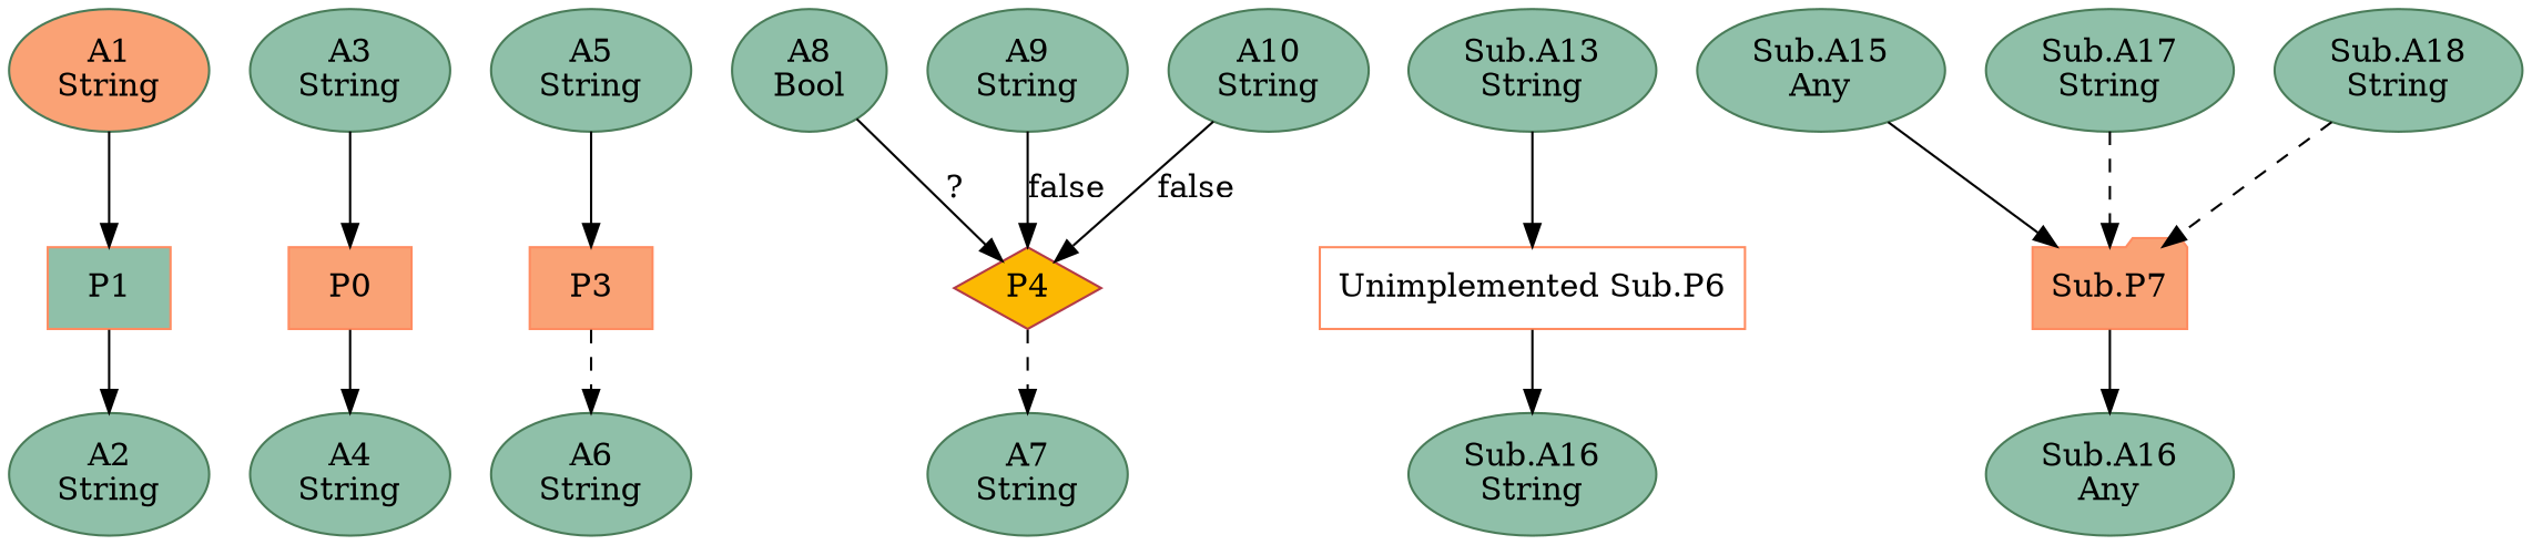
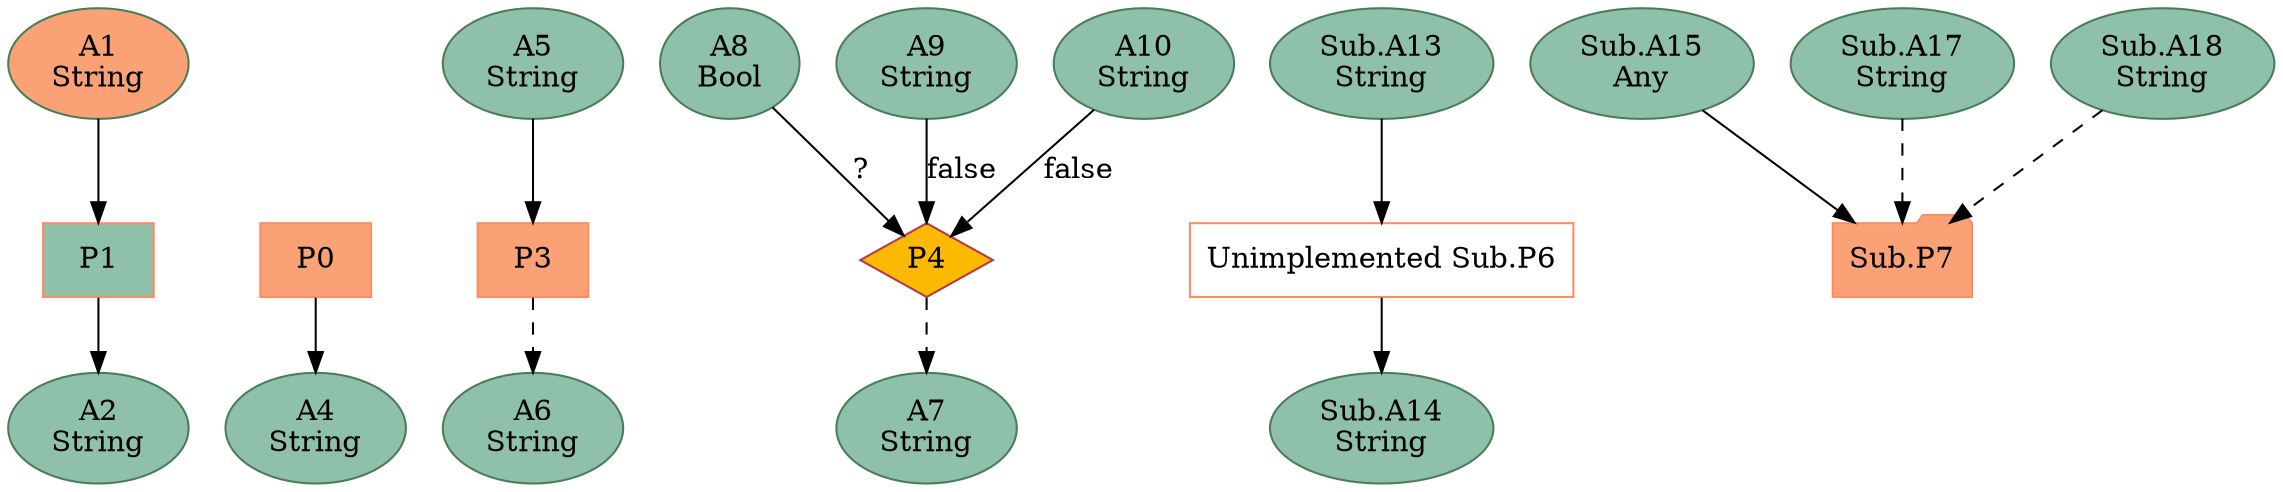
  digraph {
    compound=true
    node [color="#4a7c59" fillcolor="#8fc0a9" shape=ellipse style=filled]
    n1 [color="#ff8c61" label=P1 shape=rectangle]
    n2 [label="A2\nString"]
    n3 [fillcolor="#faa275" label="A1\nString"]
    n4 [color="#ff8c61" fillcolor="#faa275" label=P0 shape=rectangle]
    n5 [label="A4\nString"]
-   n6 [label="A3\nString"]
    n7 [color="#ff8c61" fillcolor="#faa275" label=P3 shape=rectangle]
    n8 [label="A6\nString"]
    n9 [label="A5\nString"]
    n10 [color="#b23a48" fillcolor="#fcb902" label=P4 shape=diamond]
    n11 [label="A7\nString"]
    n12 [label="A8\nBool"]
    n13 [label="A9\nString"]
    n14 [label="A10\nString"]
    n15 [color="#ff8c61" label="Unimplemented Sub.P6" shape=rectangle fillcolor="" style=""]
-   n16 [label="Sub.A16\nString"]
+   n16 [label="Sub.A14\nString"]
    n17 [label="Sub.A13\nString"]
    n18 [color="#ff8c61" fillcolor="#faa275" label="Sub.P7" shape=folder]
-   n19 [label="Sub.A16\nAny"]
    n20 [label="Sub.A15\nAny"]
    n21 [label="Sub.A17\nString"]
    n22 [label="Sub.A18\nString"]
    n1 -> n2
    n3 -> n1
    n4 -> n5
-   n6 -> n4
    n7 -> n8 [style=dashed]
    n9 -> n7
    n10 -> n11 [style=dashed]
    n12 -> n10 [label="?"]
    n13 -> n10 [label=false]
    n14 -> n10 [label=false]
    n15 -> n16
    n17 -> n15
-   n18 -> n19
    n20 -> n18
    n21 -> n18 [style=dashed]
    n22 -> n18 [style=dashed]
  }
